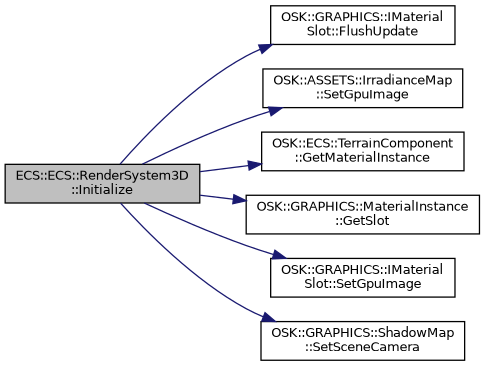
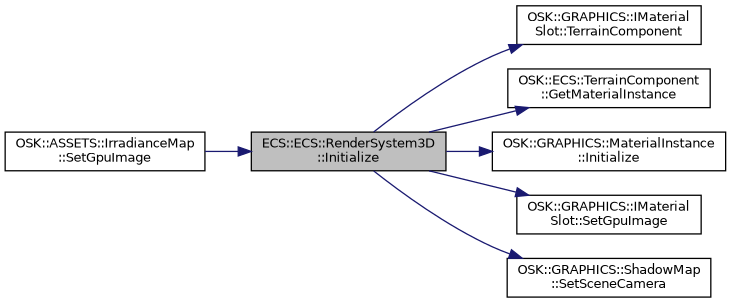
  digraph {
    rankdir=LR
    node [color=black fillcolor=white fontname=Helvetica fontsize=10 shape=record style=filled]
    edge [color=midnightblue fontname=Helvetica fontsize=10 labelfontname=Helvetica labelfontsize=10 style=solid]
    n1 [fillcolor=grey75 fontcolor=black height=0.2 label="ECS::ECS::RenderSystem3D\l::Initialize" width=0.4]
-   n2 [height=0.2 label="OSK::GRAPHICS::IMaterial\lSlot::FlushUpdate" width=0.4]
+   n2 [height=0.2 label="OSK::GRAPHICS::IMaterial\lSlot::TerrainComponent" width=0.4]
    n3 [height=0.2 label="OSK::ASSETS::IrradianceMap\l::SetGpuImage" width=0.4]
    n4 [height=0.2 label="OSK::ECS::TerrainComponent\l::GetMaterialInstance" width=0.4]
-   n5 [height=0.2 label="OSK::GRAPHICS::MaterialInstance\l::GetSlot" width=0.4]
+   n5 [height=0.2 label="OSK::GRAPHICS::MaterialInstance\l::Initialize" width=0.4]
    n6 [height=0.2 label="OSK::GRAPHICS::IMaterial\lSlot::SetGpuImage" width=0.4]
    n7 [height=0.2 label="OSK::GRAPHICS::ShadowMap\l::SetSceneCamera" width=0.4]
    n1 -> n2
-   n1 -> n3
+   n3 -> n1
    n1 -> n4
    n1 -> n5
    n1 -> n6
    n1 -> n7
  }
